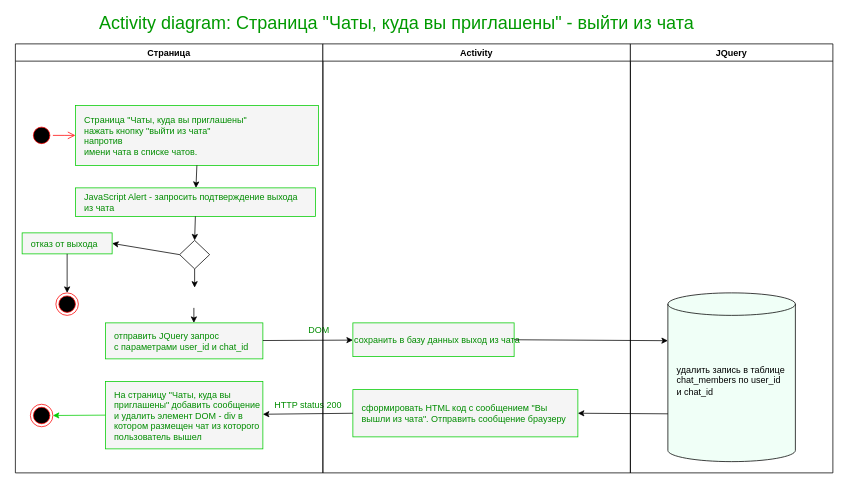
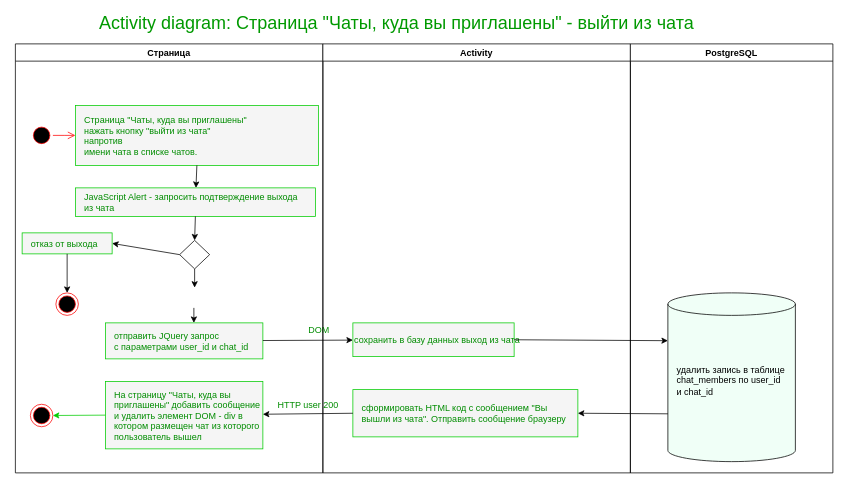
  <mxCell id="0" />
  <mxCell id="1" parent="0" />
  <mxCell id="2" value="Страница &quot;Чаты, куда вы приглашены&quot;&#10;нажать кнопку &quot;выйти из чата&quot; &#10;напротив &#10;имени чата в списке чатов." style="align=left;spacingLeft=10;fillColor=#f5f5f5;strokeColor=#00CC00;fontColor=#008C00;container=0;fontSize=12;" vertex="1" parent="1"><mxGeometry x="100" y="140" width="324" height="80" as="geometry" /></mxCell>
  <mxCell id="3" value="" style="edgeStyle=elbowEdgeStyle;elbow=horizontal;verticalAlign=bottom;endArrow=open;endSize=8;strokeColor=#FF0000;endFill=1;rounded=0" edge="1" parent="1" source="16" target="2"><mxGeometry x="300" y="191" as="geometry"><mxPoint x="285" y="191" as="targetPoint" /></mxGeometry></mxCell>
  <mxCell id="4" value="Activity diagram: Страница &quot;Чаты, куда вы приглашены&quot; - выйти из чата" style="text;html=1;strokeColor=none;fillColor=none;align=left;verticalAlign=middle;whiteSpace=wrap;rounded=0;fontSize=24;fontColor=#009900;" vertex="1" parent="1"><mxGeometry x="130" y="20" width="890" height="20" as="geometry" /></mxCell>
  <mxCell id="5" value="Страница" style="swimlane;whiteSpace=wrap" vertex="1" parent="1"><mxGeometry x="20" y="58" width="410" height="572" as="geometry" /></mxCell>
  <mxCell id="6" value="JavaScript Alert - запросить подтверждение выхода&#10;из чата" style="align=left;spacingLeft=10;fillColor=#f5f5f5;strokeColor=#00CC00;fontColor=#008C00;container=0;" vertex="1" parent="5"><mxGeometry x="80" y="192" width="320" height="38" as="geometry" /></mxCell>
  <mxCell id="7" value="" style="rhombus;whiteSpace=wrap;html=1;fontSize=12;" vertex="1" parent="5"><mxGeometry x="219" y="262" width="40" height="38" as="geometry" /></mxCell>
  <mxCell id="8" value="" style="ellipse;shape=endState;fillColor=#000000;strokeColor=#ff0000;container=0;" vertex="1" parent="5"><mxGeometry x="20" y="480.5" width="30" height="30" as="geometry" /></mxCell>
  <mxCell id="9" value="На страницу &quot;Чаты, куда вы &#10;приглашены&quot; добавить сообщение&#10;и удалить элемент DOM - div в &#10;котором размещен чат из которого&#10;пользователь вышел" style="align=left;spacingLeft=10;fillColor=#f5f5f5;strokeColor=#00CC00;fontColor=#008C00;container=0;" vertex="1" parent="5"><mxGeometry x="120" y="450" width="210" height="90" as="geometry" /></mxCell>
  <mxCell id="10" value="" style="endArrow=classic;html=1;strokeColor=#00CC00;strokeWidth=1;fontSize=24;fontColor=#009900;entryX=1;entryY=0.5;entryDx=0;entryDy=0;exitX=0;exitY=0.5;exitDx=0;exitDy=0;" edge="1" parent="5" source="9" target="8"><mxGeometry width="50" height="50" relative="1" as="geometry"><mxPoint x="559" y="562" as="sourcePoint" /><mxPoint x="609" y="512" as="targetPoint" /></mxGeometry></mxCell>
  <mxCell id="11" value="отказ от выхода" style="align=left;spacingLeft=10;fillColor=#f5f5f5;strokeColor=#00CC00;fontColor=#008C00;container=0;" vertex="1" parent="5"><mxGeometry x="9" y="252" width="120" height="28" as="geometry" /></mxCell>
- <mxCell id="12" value="HTTP status 200" style="text;html=1;fillColor=none;align=center;verticalAlign=middle;whiteSpace=wrap;rounded=0;fontColor=#008C00;container=0;" vertex="1" parent="5"><mxGeometry x="330" y="472" width="121" height="20" as="geometry" /></mxCell>
+ <mxCell id="12" value="HTTP user 200" style="text;html=1;fillColor=none;align=center;verticalAlign=middle;whiteSpace=wrap;rounded=0;fontColor=#008C00;container=0;" vertex="1" parent="5"><mxGeometry x="330" y="472" width="121" height="20" as="geometry" /></mxCell>
  <mxCell id="13" value="" style="ellipse;shape=endState;fillColor=#000000;strokeColor=#ff0000;container=0;" vertex="1" parent="5"><mxGeometry x="54" y="332" width="30" height="30" as="geometry" /></mxCell>
  <mxCell id="14" value="" style="endArrow=classic;html=1;fontSize=12;exitX=0;exitY=0.5;exitDx=0;exitDy=0;entryX=1;entryY=0.5;entryDx=0;entryDy=0;" edge="1" parent="5" source="7" target="11"><mxGeometry width="50" height="50" relative="1" as="geometry"><mxPoint x="480" y="312" as="sourcePoint" /><mxPoint x="530" y="262" as="targetPoint" /></mxGeometry></mxCell>
  <mxCell id="15" value="" style="endArrow=classic;html=1;fontSize=12;exitX=0.5;exitY=1;exitDx=0;exitDy=0;entryX=0.5;entryY=0;entryDx=0;entryDy=0;" edge="1" parent="5" source="6" target="7"><mxGeometry width="50" height="50" relative="1" as="geometry"><mxPoint x="480" y="312" as="sourcePoint" /><mxPoint x="530" y="262" as="targetPoint" /></mxGeometry></mxCell>
  <mxCell id="16" value="" style="ellipse;shape=startState;fillColor=#000000;strokeColor=#ff0000;container=0;" vertex="1" parent="5"><mxGeometry x="20" y="107" width="30" height="30" as="geometry" /></mxCell>
  <mxCell id="17" value="" style="endArrow=classic;html=1;fontSize=12;exitX=0.5;exitY=1;exitDx=0;exitDy=0;entryX=0.5;entryY=0;entryDx=0;entryDy=0;" edge="1" parent="5" source="11" target="13"><mxGeometry width="50" height="50" relative="1" as="geometry"><mxPoint x="459" y="312" as="sourcePoint" /><mxPoint x="509" y="262" as="targetPoint" /></mxGeometry></mxCell>
  <mxCell id="18" value="" style="endArrow=classic;html=1;fontSize=12;exitX=0.5;exitY=1;exitDx=0;exitDy=0;" edge="1" parent="5" source="7"><mxGeometry width="50" height="50" relative="1" as="geometry"><mxPoint x="480" y="312" as="sourcePoint" /><mxPoint x="239" y="325" as="targetPoint" /></mxGeometry></mxCell>
  <mxCell id="19" value="DOM" style="text;html=1;fillColor=none;align=center;verticalAlign=middle;whiteSpace=wrap;rounded=0;fontColor=#008C00;container=0;" vertex="1" parent="5"><mxGeometry x="380" y="372" width="50" height="20" as="geometry" /></mxCell>
  <mxCell id="20" value="отправить JQuery запрос&#10;с параметрами user_id и chat_id" style="align=left;spacingLeft=10;fillColor=#f5f5f5;strokeColor=#00CC00;fontColor=#008C00;container=0;" vertex="1" parent="5"><mxGeometry x="120" y="372" width="210" height="48" as="geometry" /></mxCell>
  <mxCell id="21" value="" style="endArrow=classic;html=1;fontSize=12;entryX=0.562;entryY=0;entryDx=0;entryDy=0;entryPerimeter=0;" edge="1" parent="5" target="20"><mxGeometry width="50" height="50" relative="1" as="geometry"><mxPoint x="238" y="352" as="sourcePoint" /><mxPoint x="360" y="192" as="targetPoint" /></mxGeometry></mxCell>
  <mxCell id="22" value="Activity" style="swimlane;whiteSpace=wrap" vertex="1" parent="1"><mxGeometry x="430" y="58" width="410" height="572" as="geometry" /></mxCell>
  <mxCell id="23" value="сохранить в базу данных выход из чата" style="align=center;spacingLeft=10;fillColor=#f5f5f5;strokeColor=#00CC00;fontColor=#008C00;container=0;verticalAlign=middle;" vertex="1" parent="22"><mxGeometry x="40" y="372" width="215" height="45" as="geometry" /></mxCell>
  <mxCell id="24" value="сформировать HTML код с сообщением &quot;Вы &#10;вышли из чата&quot;. Отправить сообщение браузеру" style="align=left;spacingLeft=10;fillColor=#f5f5f5;strokeColor=#00CC00;fontColor=#008C00;container=0;verticalAlign=middle;" vertex="1" parent="22"><mxGeometry x="40" y="461" width="300" height="63" as="geometry" /></mxCell>
- <mxCell id="25" value="JQuery" style="swimlane;whiteSpace=wrap" vertex="1" parent="1"><mxGeometry x="840" y="58" width="270" height="572" as="geometry" /></mxCell>
+ <mxCell id="25" value="PostgreSQL" style="swimlane;whiteSpace=wrap" vertex="1" parent="1"><mxGeometry x="840" y="58" width="270" height="572" as="geometry" /></mxCell>
  <mxCell id="26" value="" style="shape=cylinder3;whiteSpace=wrap;html=1;boundedLbl=1;backgroundOutline=1;size=15;fontSize=12;fillColor=#F0FFF7;" vertex="1" parent="25"><mxGeometry x="50" y="332" width="170" height="225" as="geometry" /></mxCell>
  <mxCell id="27" value="удалить запись в таблице chat_members по user_id и chat_id" style="text;html=1;strokeColor=none;fillColor=none;align=left;verticalAlign=middle;whiteSpace=wrap;rounded=0;fontSize=12;" vertex="1" parent="25"><mxGeometry x="60" y="416" width="150" height="65" as="geometry" /></mxCell>
  <mxCell id="28" value="" style="endArrow=classic;html=1;fontSize=12;exitX=0.5;exitY=1;exitDx=0;exitDy=0;" edge="1" parent="1" source="2" target="6"><mxGeometry width="50" height="50" relative="1" as="geometry"><mxPoint x="500" y="370" as="sourcePoint" /><mxPoint x="550" y="320" as="targetPoint" /></mxGeometry></mxCell>
  <mxCell id="29" value="" style="endArrow=classic;html=1;fontSize=12;" edge="1" parent="1" source="20" target="23"><mxGeometry width="50" height="50" relative="1" as="geometry"><mxPoint x="500" y="370" as="sourcePoint" /><mxPoint x="550" y="320" as="targetPoint" /></mxGeometry></mxCell>
  <mxCell id="30" value="" style="endArrow=classic;html=1;fontSize=12;exitX=1;exitY=0.5;exitDx=0;exitDy=0;entryX=0;entryY=0;entryDx=0;entryDy=63.75;entryPerimeter=0;" edge="1" parent="1" source="23" target="26"><mxGeometry width="50" height="50" relative="1" as="geometry"><mxPoint x="620" y="300" as="sourcePoint" /><mxPoint x="890" y="449" as="targetPoint" /></mxGeometry></mxCell>
  <mxCell id="31" value="" style="endArrow=classic;html=1;fontSize=12;exitX=0;exitY=0;exitDx=0;exitDy=161.25;exitPerimeter=0;entryX=1;entryY=0.5;entryDx=0;entryDy=0;" edge="1" parent="1" source="26" target="24"><mxGeometry width="50" height="50" relative="1" as="geometry"><mxPoint x="620" y="300" as="sourcePoint" /><mxPoint x="670" y="250" as="targetPoint" /></mxGeometry></mxCell>
  <mxCell id="32" value="" style="endArrow=classic;html=1;fontSize=12;exitX=0;exitY=0.5;exitDx=0;exitDy=0;" edge="1" parent="1" source="24" target="9"><mxGeometry width="50" height="50" relative="1" as="geometry"><mxPoint x="330" y="300" as="sourcePoint" /><mxPoint x="380" y="250" as="targetPoint" /></mxGeometry></mxCell>
